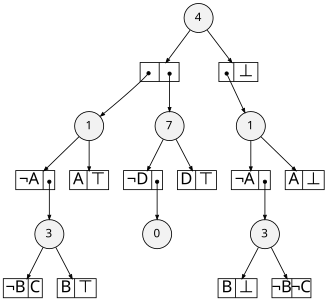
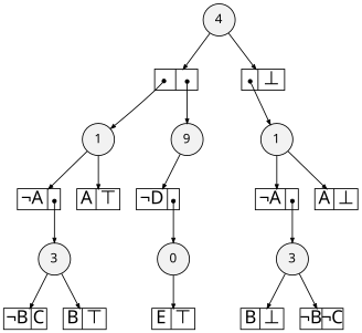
  digraph {
    fontname="Noto Sans"
    node [fillcolor=white fontname="Noto Sans" shape=record style=filled fixedsize=true fontsize=20]
    edge [arrowsize=.50 fontname="Noto Sans"]
    n1 [fillcolor=gray95 height=.25 label=0 shape=circle width=.25 fixedsize="" fontsize=""]
-   n2 [fillcolor=gray95 height=.25 label=7 shape=circle width=.25 fixedsize="" fontsize=""]
+   n2 [fillcolor=gray95 height=.25 label=9 shape=circle width=.25 fixedsize="" fontsize=""]
    n3 [fillcolor=gray95 height=.25 label=4 shape=circle width=.25 fixedsize="" fontsize=""]
    n4 [fillcolor=gray95 height=.25 label=3 shape=circle width=.25 fixedsize="" fontsize=""]
    n5 [fillcolor=gray95 height=.25 label=3 shape=circle width=.25 fixedsize="" fontsize=""]
    n6 [fillcolor=gray95 height=.25 label=1 shape=circle width=.25 fixedsize="" fontsize=""]
    n7 [fillcolor=gray95 height=.25 label=1 shape=circle width=.25 fixedsize="" fontsize=""]
+   n8 [height=.30 label="<L>E|<R>&#8868;" width=.65]
    n9 [height=.30 label="<L>&not;D|<R>" width=.65]
-   n10 [height=.30 label="<L>D|<R>&#8868;" width=.65]
    n11 [height=.30 label="<L>|<R>" width=.65]
    n12 [height=.30 label="<L>|<R>&#8869;" width=.65]
    n13 [height=.30 label="<L>&not;B|<R>C" width=.65]
    n14 [height=.30 label="<L>B|<R>&#8868;" width=.65]
    n15 [height=.30 label="<L>&not;B|<R>&not;C" width=.65]
    n16 [height=.30 label="<L>B|<R>&#8869;" width=.65]
    n17 [height=.30 label="<L>&not;A|<R>" width=.65]
    n18 [height=.30 label="<L>A|<R>&#8868;" width=.65]
    n19 [height=.30 label="<L>&not;A|<R>" width=.65]
    n20 [height=.30 label="<L>A|<R>&#8869;" width=.65]
    subgraph sub_1 {
      rank=same
      n1
    }
    subgraph sub_2 {
      rank=same
      n2
    }
    subgraph sub_3 {
      rank=same
      n3
    }
    subgraph sub_4 {
      rank=same
      n4
      n5
    }
    subgraph sub_5 {
      rank=same
      n6
      n7
    }
+   n1 -> n8
    n2 -> n9
-   n2 -> n10
    n3 -> n11
    n3 -> n12
    n4 -> n13
    n4 -> n14
    n5 -> n15
    n5 -> n16
    n6 -> n17
    n6 -> n18
    n7 -> n19
    n7 -> n20
    n9 -> n1 [arrowtail=dot dir=both tailclip=false tailport="R:c"]
    n11 -> n2 [arrowtail=dot dir=both tailclip=false tailport="R:c"]
    n11 -> n6 [arrowtail=dot dir=both tailclip=false tailport="L:c"]
    n12 -> n7 [arrowtail=dot dir=both tailclip=false tailport="L:c"]
    n17 -> n4 [arrowtail=dot dir=both tailclip=false tailport="R:c"]
    n19 -> n5 [arrowtail=dot dir=both tailclip=false tailport="R:c"]
  }
